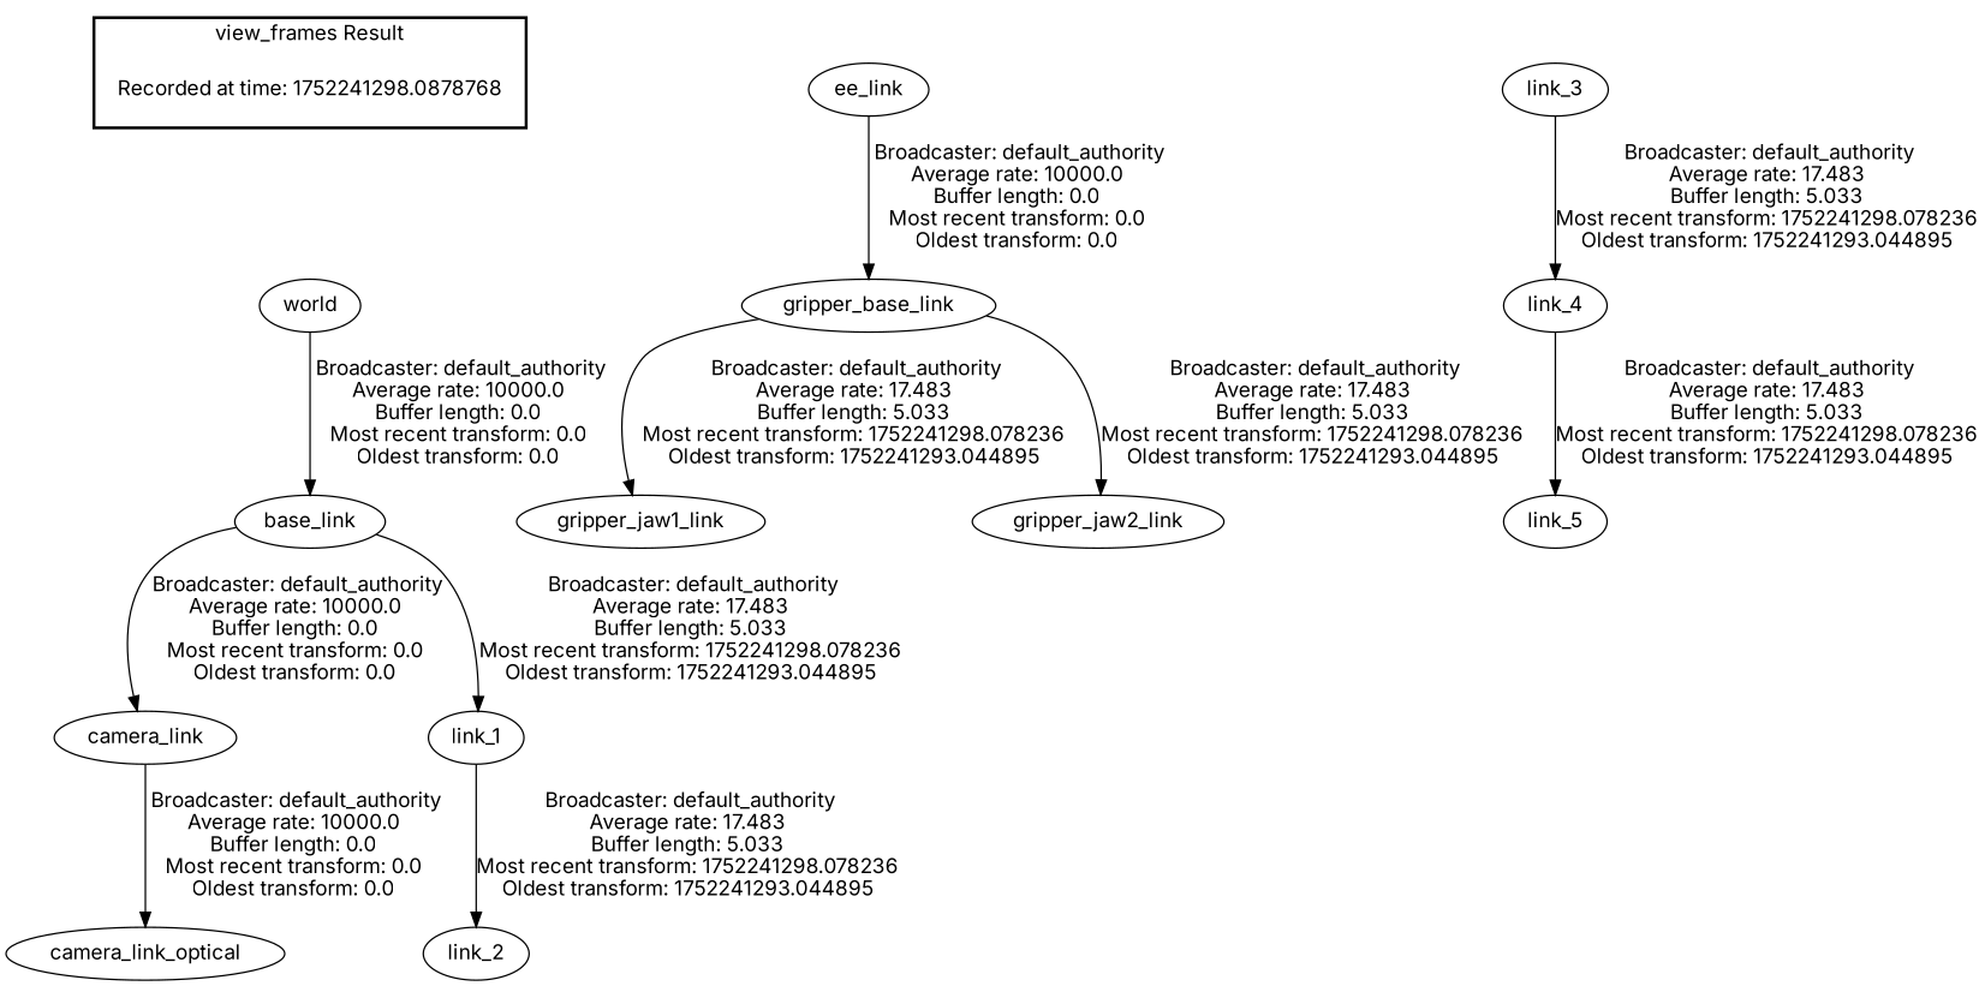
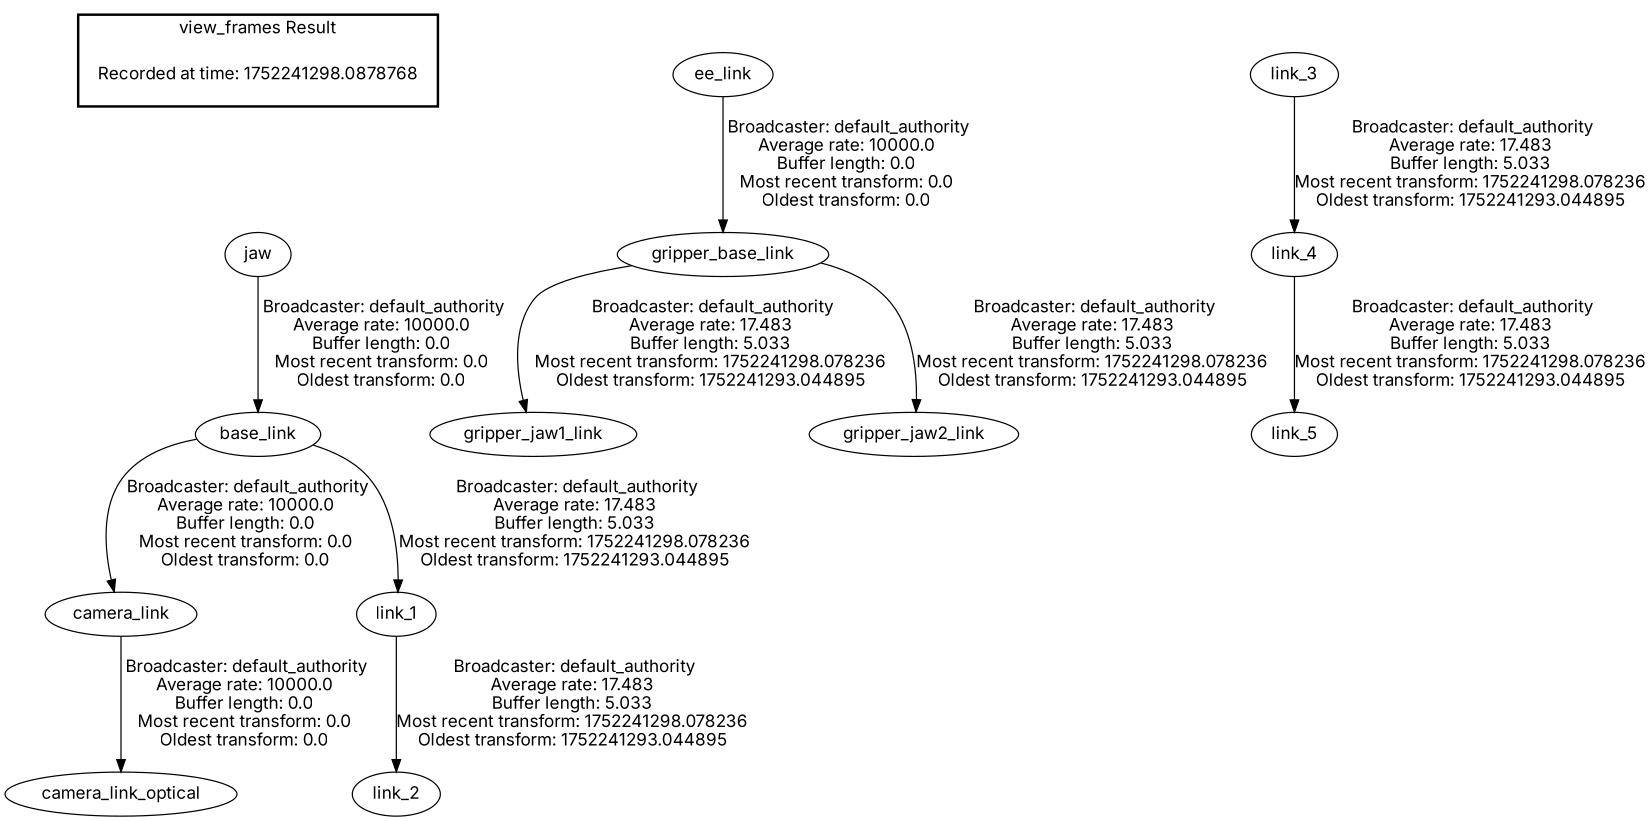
  digraph {
    fontname=Inter
    node [fontname=Inter]
    edge [fontname=Inter]
    "Recorded at time: 1752241298.0878768" [shape=plaintext]
-   world
+   world [label=jaw]
    base_link
    camera_link
    link_1
    camera_link_optical
    link_2
    ee_link
    gripper_base_link
    gripper_jaw1_link
    gripper_jaw2_link
    link_3
    link_4
    link_5
    subgraph cluster_1 {
      color=black
      label="view_frames Result"
      style=bold
      "Recorded at time: 1752241298.0878768"
    }
    "Recorded at time: 1752241298.0878768" -> world [style=invis]
    world -> base_link [label=" Broadcaster: default_authority\nAverage rate: 10000.0\nBuffer length: 0.0\nMost recent transform: 0.0\nOldest transform: 0.0\n"]
    base_link -> camera_link [label=" Broadcaster: default_authority\nAverage rate: 10000.0\nBuffer length: 0.0\nMost recent transform: 0.0\nOldest transform: 0.0\n"]
    base_link -> link_1 [label=" Broadcaster: default_authority\nAverage rate: 17.483\nBuffer length: 5.033\nMost recent transform: 1752241298.078236\nOldest transform: 1752241293.044895\n"]
    camera_link -> camera_link_optical [label=" Broadcaster: default_authority\nAverage rate: 10000.0\nBuffer length: 0.0\nMost recent transform: 0.0\nOldest transform: 0.0\n"]
    link_1 -> link_2 [label=" Broadcaster: default_authority\nAverage rate: 17.483\nBuffer length: 5.033\nMost recent transform: 1752241298.078236\nOldest transform: 1752241293.044895\n"]
    ee_link -> gripper_base_link [label=" Broadcaster: default_authority\nAverage rate: 10000.0\nBuffer length: 0.0\nMost recent transform: 0.0\nOldest transform: 0.0\n"]
    gripper_base_link -> gripper_jaw1_link [label=" Broadcaster: default_authority\nAverage rate: 17.483\nBuffer length: 5.033\nMost recent transform: 1752241298.078236\nOldest transform: 1752241293.044895\n"]
    gripper_base_link -> gripper_jaw2_link [label=" Broadcaster: default_authority\nAverage rate: 17.483\nBuffer length: 5.033\nMost recent transform: 1752241298.078236\nOldest transform: 1752241293.044895\n"]
    link_3 -> link_4 [label=" Broadcaster: default_authority\nAverage rate: 17.483\nBuffer length: 5.033\nMost recent transform: 1752241298.078236\nOldest transform: 1752241293.044895\n"]
    link_4 -> link_5 [label=" Broadcaster: default_authority\nAverage rate: 17.483\nBuffer length: 5.033\nMost recent transform: 1752241298.078236\nOldest transform: 1752241293.044895\n"]
  }
